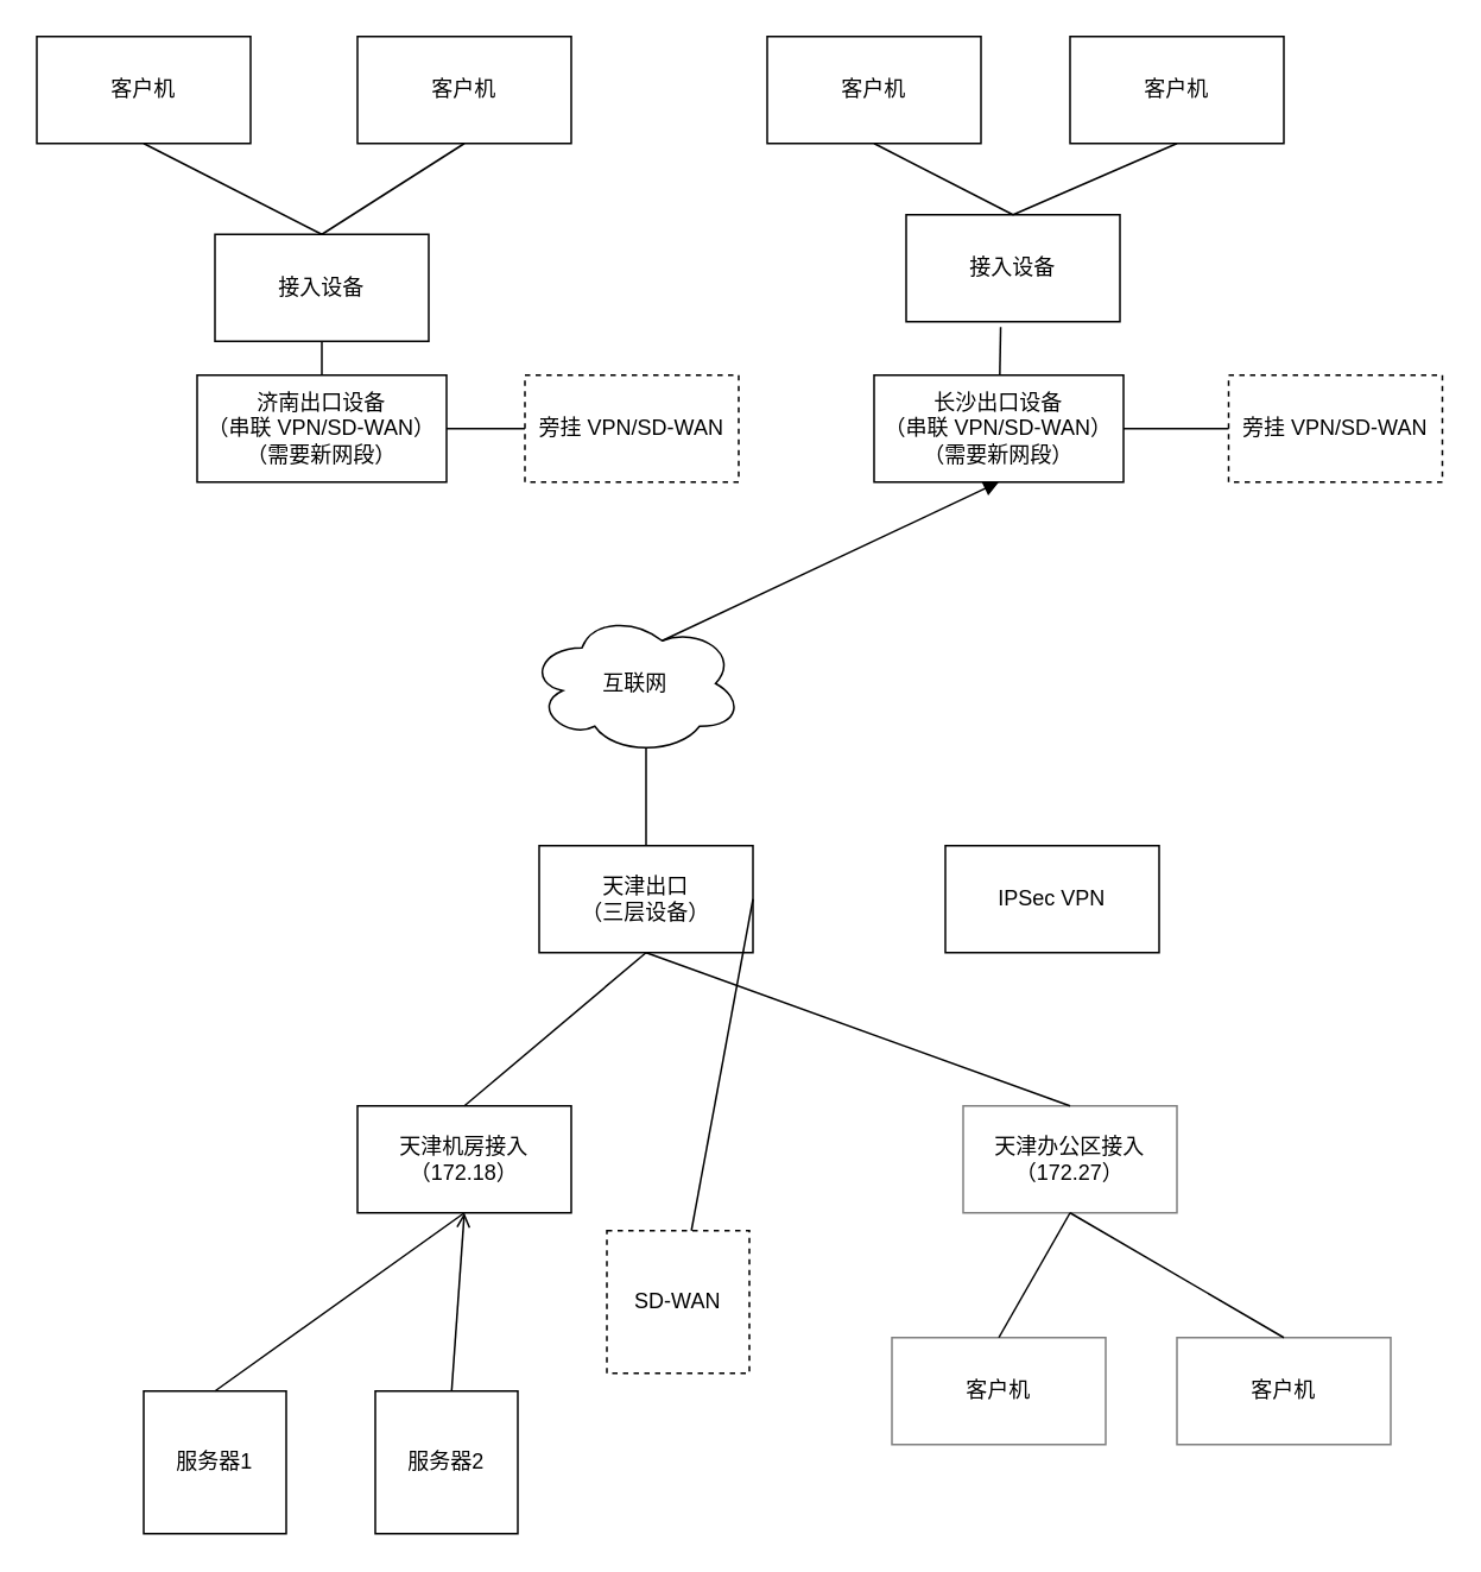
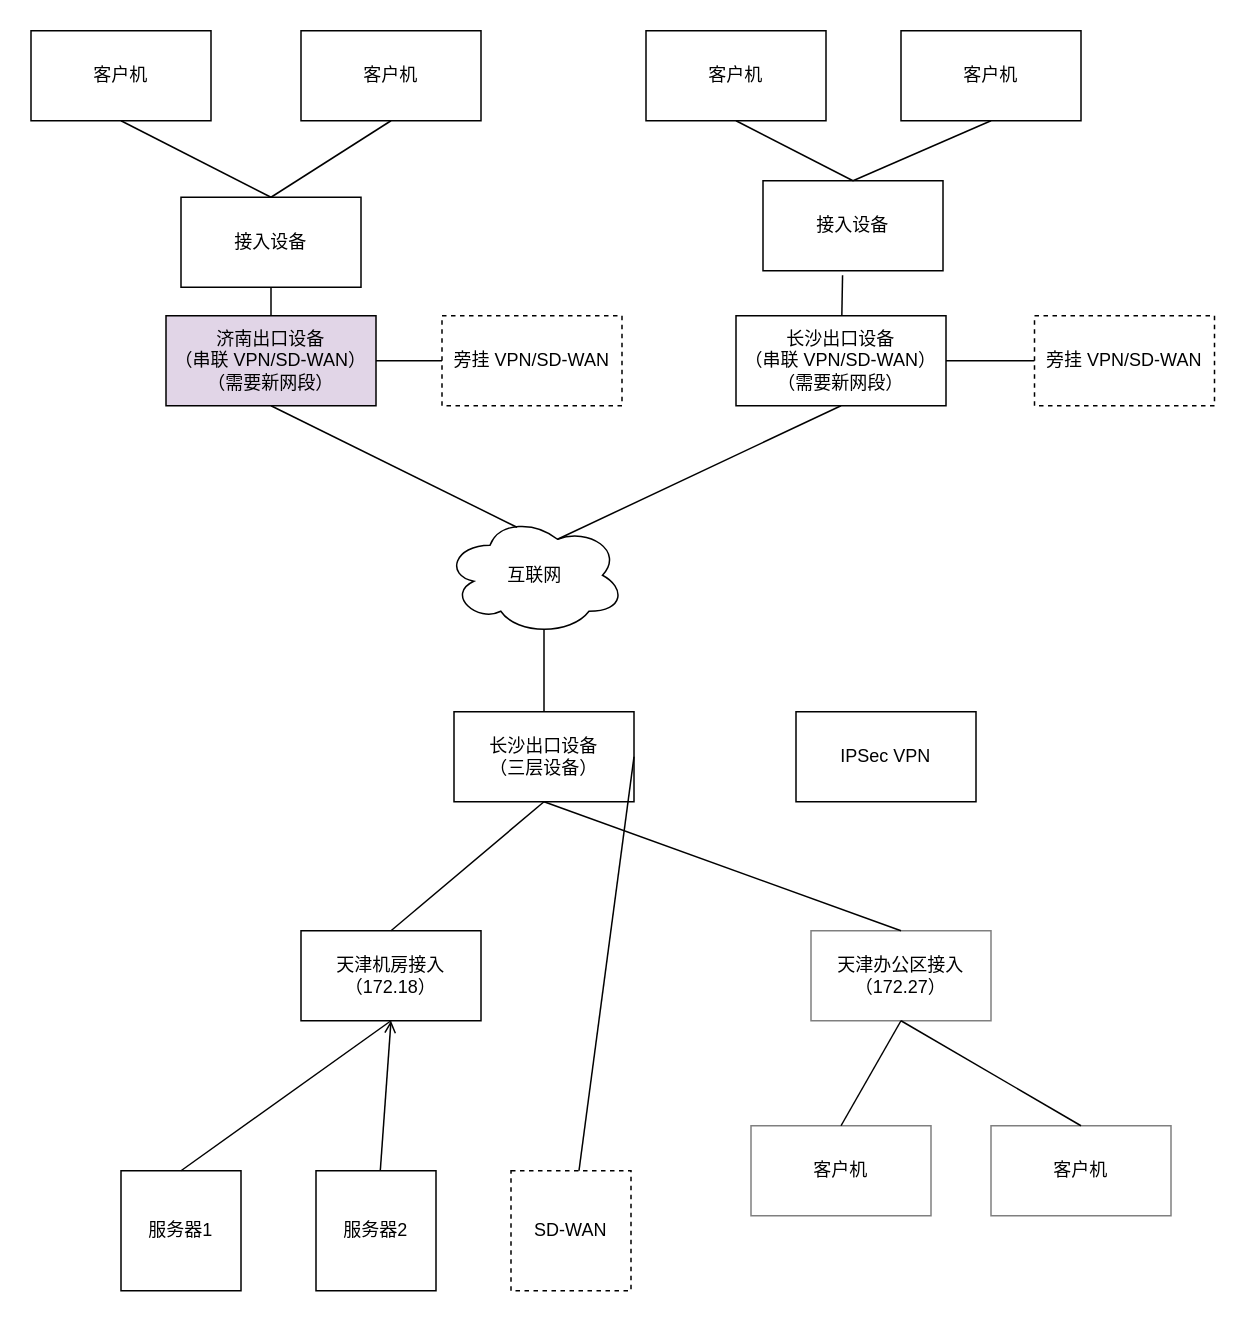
  <mxCell id="0" />
  <mxCell id="1" parent="0" />
- <mxCell id="2" value="天津出口&lt;br&gt;（三层设备）" style="rounded=0;whiteSpace=wrap;html=1;" vertex="1" parent="1"><mxGeometry x="302" y="474" width="120" height="60" as="geometry" /></mxCell>
+ <mxCell id="2" value="长沙出口设备&lt;br&gt;（三层设备）" style="rounded=0;whiteSpace=wrap;html=1;" vertex="1" parent="1"><mxGeometry x="302" y="474" width="120" height="60" as="geometry" /></mxCell>
  <mxCell id="3" value="天津机房接入&lt;br&gt;（172.18）" style="rounded=0;whiteSpace=wrap;html=1;" vertex="1" parent="1"><mxGeometry x="200" y="620" width="120" height="60" as="geometry" /></mxCell>
  <mxCell id="4" value="服务器1" style="whiteSpace=wrap;html=1;aspect=fixed;" vertex="1" parent="1"><mxGeometry x="80" y="780" width="80" height="80" as="geometry" /></mxCell>
  <mxCell id="5" value="服务器2" style="whiteSpace=wrap;html=1;aspect=fixed;" vertex="1" parent="1"><mxGeometry x="210" y="780" width="80" height="80" as="geometry" /></mxCell>
- <mxCell id="6" value="SD-WAN" style="whiteSpace=wrap;html=1;aspect=fixed;dashed=1;" vertex="1" parent="1"><mxGeometry x="340" y="690" width="80" height="80" as="geometry" /></mxCell>
+ <mxCell id="6" value="SD-WAN" style="whiteSpace=wrap;html=1;aspect=fixed;dashed=1;" vertex="1" parent="1"><mxGeometry x="340" y="780" width="80" height="80" as="geometry" /></mxCell>
  <mxCell id="7" value="IPSec VPN" style="rounded=0;whiteSpace=wrap;html=1;" vertex="1" parent="1"><mxGeometry x="530" y="474" width="120" height="60" as="geometry" /></mxCell>
  <mxCell id="8" value="" style="endArrow=none;html=1;rounded=0;exitX=0.5;exitY=0;exitDx=0;exitDy=0;entryX=0.5;entryY=1;entryDx=0;entryDy=0;" edge="1" parent="1" source="4" target="3"><mxGeometry width="50" height="50" relative="1" as="geometry"><mxPoint x="380" y="740" as="sourcePoint" /><mxPoint x="430" y="690" as="targetPoint" /></mxGeometry></mxCell>
  <mxCell id="9" value="" style="endArrow=open;html=1;rounded=0;entryX=0.5;entryY=1;entryDx=0;entryDy=0;" edge="1" parent="1" source="5" target="3"><mxGeometry width="50" height="50" relative="1" as="geometry"><mxPoint x="380" y="740" as="sourcePoint" /><mxPoint x="430" y="690" as="targetPoint" /></mxGeometry></mxCell>
  <mxCell id="10" value="" style="endArrow=none;html=1;rounded=0;entryX=0.5;entryY=1;entryDx=0;entryDy=0;exitX=0.5;exitY=0;exitDx=0;exitDy=0;" edge="1" parent="1" source="3" target="2"><mxGeometry width="50" height="50" relative="1" as="geometry"><mxPoint x="380" y="740" as="sourcePoint" /><mxPoint x="430" y="690" as="targetPoint" /></mxGeometry></mxCell>
  <mxCell id="11" value="" style="endArrow=none;html=1;rounded=0;exitX=1;exitY=0.5;exitDx=0;exitDy=0;" edge="1" parent="1" source="2" target="6"><mxGeometry width="50" height="50" relative="1" as="geometry"><mxPoint x="380" y="740" as="sourcePoint" /><mxPoint x="430" y="690" as="targetPoint" /></mxGeometry></mxCell>
- <mxCell id="12" value="济南出口设备&lt;br&gt;（串联 VPN/SD-WAN）&lt;br&gt;（需要新网段）" style="rounded=0;whiteSpace=wrap;html=1;" vertex="1" parent="1"><mxGeometry x="110" y="210" width="140" height="60" as="geometry" /></mxCell>
+ <mxCell id="12" value="济南出口设备&lt;br&gt;（串联 VPN/SD-WAN）&lt;br&gt;（需要新网段）" style="rounded=0;whiteSpace=wrap;html=1;fillColor=#e1d5e7;" vertex="1" parent="1"><mxGeometry x="110" y="210" width="140" height="60" as="geometry" /></mxCell>
  <mxCell id="13" value="长沙出口设备&lt;br&gt;（串联 VPN/SD-WAN）&lt;br&gt;（需要新网段）" style="rounded=0;whiteSpace=wrap;html=1;" vertex="1" parent="1"><mxGeometry x="490" y="210" width="140" height="60" as="geometry" /></mxCell>
  <mxCell id="14" value="互联网" style="ellipse;shape=cloud;whiteSpace=wrap;html=1;" vertex="1" parent="1"><mxGeometry x="296" y="343" width="120" height="80" as="geometry" /></mxCell>
  <mxCell id="15" value="" style="endArrow=none;html=1;rounded=0;entryX=0.55;entryY=0.95;entryDx=0;entryDy=0;entryPerimeter=0;exitX=0.5;exitY=0;exitDx=0;exitDy=0;" edge="1" parent="1" source="2" target="14"><mxGeometry width="50" height="50" relative="1" as="geometry"><mxPoint x="380" y="440" as="sourcePoint" /><mxPoint x="430" y="390" as="targetPoint" /></mxGeometry></mxCell>
  <mxCell id="16" value="客户机" style="rounded=0;whiteSpace=wrap;html=1;" vertex="1" parent="1"><mxGeometry x="20" y="20" width="120" height="60" as="geometry" /></mxCell>
  <mxCell id="17" value="客户机" style="rounded=0;whiteSpace=wrap;html=1;" vertex="1" parent="1"><mxGeometry x="200" y="20" width="120" height="60" as="geometry" /></mxCell>
  <mxCell id="18" value="客户机" style="rounded=0;whiteSpace=wrap;html=1;" vertex="1" parent="1"><mxGeometry x="430" y="20" width="120" height="60" as="geometry" /></mxCell>
  <mxCell id="19" value="客户机" style="rounded=0;whiteSpace=wrap;html=1;" vertex="1" parent="1"><mxGeometry x="600" y="20" width="120" height="60" as="geometry" /></mxCell>
  <mxCell id="20" value="接入设备" style="rounded=0;whiteSpace=wrap;html=1;" vertex="1" parent="1"><mxGeometry x="120" y="131" width="120" height="60" as="geometry" /></mxCell>
  <mxCell id="21" value="接入设备" style="rounded=0;whiteSpace=wrap;html=1;" vertex="1" parent="1"><mxGeometry x="508" y="120" width="120" height="60" as="geometry" /></mxCell>
  <mxCell id="22" value="" style="endArrow=none;html=1;rounded=0;entryX=0.5;entryY=1;entryDx=0;entryDy=0;exitX=0.5;exitY=0;exitDx=0;exitDy=0;" edge="1" parent="1" source="20" target="16"><mxGeometry width="50" height="50" relative="1" as="geometry"><mxPoint x="380" y="140" as="sourcePoint" /><mxPoint x="430" y="90" as="targetPoint" /></mxGeometry></mxCell>
  <mxCell id="23" value="" style="endArrow=none;html=1;rounded=0;entryX=0.5;entryY=1;entryDx=0;entryDy=0;exitX=0.5;exitY=0;exitDx=0;exitDy=0;" edge="1" parent="1" source="20" target="17"><mxGeometry width="50" height="50" relative="1" as="geometry"><mxPoint x="380" y="140" as="sourcePoint" /><mxPoint x="430" y="90" as="targetPoint" /></mxGeometry></mxCell>
  <mxCell id="24" value="" style="endArrow=none;html=1;rounded=0;entryX=0.5;entryY=1;entryDx=0;entryDy=0;exitX=0.5;exitY=0;exitDx=0;exitDy=0;" edge="1" parent="1" source="21" target="18"><mxGeometry width="50" height="50" relative="1" as="geometry"><mxPoint x="380" y="140" as="sourcePoint" /><mxPoint x="430" y="90" as="targetPoint" /></mxGeometry></mxCell>
  <mxCell id="25" value="" style="endArrow=none;html=1;rounded=0;entryX=0.5;entryY=1;entryDx=0;entryDy=0;exitX=0.5;exitY=0;exitDx=0;exitDy=0;" edge="1" parent="1" source="21" target="19"><mxGeometry width="50" height="50" relative="1" as="geometry"><mxPoint x="380" y="140" as="sourcePoint" /><mxPoint x="430" y="90" as="targetPoint" /></mxGeometry></mxCell>
  <mxCell id="26" value="旁挂 VPN/SD-WAN" style="rounded=0;whiteSpace=wrap;html=1;dashed=1;" vertex="1" parent="1"><mxGeometry x="294" y="210" width="120" height="60" as="geometry" /></mxCell>
  <mxCell id="27" value="旁挂 VPN/SD-WAN" style="rounded=0;whiteSpace=wrap;html=1;dashed=1;" vertex="1" parent="1"><mxGeometry x="689" y="210" width="120" height="60" as="geometry" /></mxCell>
- <mxCell id="29" value="" style="endArrow=block;html=1;rounded=0;entryX=0.5;entryY=1;entryDx=0;entryDy=0;exitX=0.625;exitY=0.2;exitDx=0;exitDy=0;exitPerimeter=0;" edge="1" parent="1" source="14" target="13"><mxGeometry width="50" height="50" relative="1" as="geometry"><mxPoint x="380" y="440" as="sourcePoint" /><mxPoint x="430" y="390" as="targetPoint" /></mxGeometry></mxCell>
+ <mxCell id="28" value="" style="endArrow=none;html=1;rounded=0;entryX=0.5;entryY=1;entryDx=0;entryDy=0;exitX=0.4;exitY=0.1;exitDx=0;exitDy=0;exitPerimeter=0;" edge="1" parent="1" source="14" target="12"><mxGeometry width="50" height="50" relative="1" as="geometry"><mxPoint x="380" y="440" as="sourcePoint" /><mxPoint x="430" y="390" as="targetPoint" /></mxGeometry></mxCell>
+ <mxCell id="29" value="" style="endArrow=none;html=1;rounded=0;entryX=0.5;entryY=1;entryDx=0;entryDy=0;exitX=0.625;exitY=0.2;exitDx=0;exitDy=0;exitPerimeter=0;" edge="1" parent="1" source="14" target="13"><mxGeometry width="50" height="50" relative="1" as="geometry"><mxPoint x="380" y="440" as="sourcePoint" /><mxPoint x="430" y="390" as="targetPoint" /></mxGeometry></mxCell>
  <mxCell id="30" value="" style="endArrow=none;html=1;rounded=0;entryX=1;entryY=0.5;entryDx=0;entryDy=0;exitX=0;exitY=0.5;exitDx=0;exitDy=0;" edge="1" parent="1" source="26" target="12"><mxGeometry width="50" height="50" relative="1" as="geometry"><mxPoint x="290" y="240" as="sourcePoint" /><mxPoint x="430" y="190" as="targetPoint" /></mxGeometry></mxCell>
  <mxCell id="31" value="" style="endArrow=none;html=1;rounded=0;entryX=0;entryY=0.5;entryDx=0;entryDy=0;exitX=1;exitY=0.5;exitDx=0;exitDy=0;" edge="1" parent="1" source="13" target="27"><mxGeometry width="50" height="50" relative="1" as="geometry"><mxPoint x="380" y="240" as="sourcePoint" /><mxPoint x="430" y="190" as="targetPoint" /></mxGeometry></mxCell>
  <mxCell id="32" value="" style="endArrow=none;html=1;rounded=0;entryX=0.5;entryY=1;entryDx=0;entryDy=0;exitX=0.5;exitY=0;exitDx=0;exitDy=0;" edge="1" parent="1" source="12" target="20"><mxGeometry width="50" height="50" relative="1" as="geometry"><mxPoint x="380" y="240" as="sourcePoint" /><mxPoint x="430" y="190" as="targetPoint" /></mxGeometry></mxCell>
  <mxCell id="33" value="" style="endArrow=none;html=1;rounded=0;entryX=0.442;entryY=1.05;entryDx=0;entryDy=0;entryPerimeter=0;" edge="1" parent="1" source="13" target="21"><mxGeometry width="50" height="50" relative="1" as="geometry"><mxPoint x="380" y="240" as="sourcePoint" /><mxPoint x="430" y="190" as="targetPoint" /></mxGeometry></mxCell>
  <mxCell id="34" value="天津办公区接入&lt;br&gt;（172.27）" style="rounded=0;whiteSpace=wrap;html=1;strokeColor=#000000;opacity=50;" vertex="1" parent="1"><mxGeometry x="540" y="620" width="120" height="60" as="geometry" /></mxCell>
  <mxCell id="35" value="客户机" style="rounded=0;whiteSpace=wrap;html=1;strokeColor=#000000;opacity=50;" vertex="1" parent="1"><mxGeometry x="500" y="750" width="120" height="60" as="geometry" /></mxCell>
  <mxCell id="36" value="客户机" style="rounded=0;whiteSpace=wrap;html=1;strokeColor=#000000;opacity=50;" vertex="1" parent="1"><mxGeometry x="660" y="750" width="120" height="60" as="geometry" /></mxCell>
  <mxCell id="37" value="" style="endArrow=none;html=1;rounded=0;entryX=0.5;entryY=1;entryDx=0;entryDy=0;exitX=0.5;exitY=0;exitDx=0;exitDy=0;" edge="1" parent="1" source="34" target="2"><mxGeometry width="50" height="50" relative="1" as="geometry"><mxPoint x="380" y="610" as="sourcePoint" /><mxPoint x="430" y="560" as="targetPoint" /></mxGeometry></mxCell>
  <mxCell id="38" value="" style="endArrow=none;html=1;rounded=0;entryX=0.5;entryY=1;entryDx=0;entryDy=0;exitX=0.5;exitY=0;exitDx=0;exitDy=0;" edge="1" parent="1" source="35" target="34"><mxGeometry width="50" height="50" relative="1" as="geometry"><mxPoint x="380" y="610" as="sourcePoint" /><mxPoint x="430" y="560" as="targetPoint" /></mxGeometry></mxCell>
  <mxCell id="39" value="" style="endArrow=none;html=1;rounded=0;entryX=0.5;entryY=1;entryDx=0;entryDy=0;exitX=0.5;exitY=0;exitDx=0;exitDy=0;" edge="1" parent="1" source="36" target="34"><mxGeometry width="50" height="50" relative="1" as="geometry"><mxPoint x="380" y="610" as="sourcePoint" /><mxPoint x="430" y="560" as="targetPoint" /></mxGeometry></mxCell>
